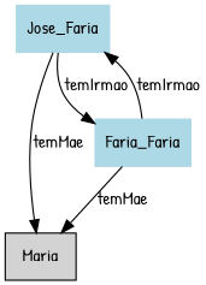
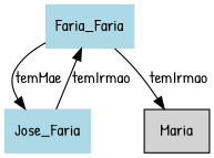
  digraph {
    fontname="Patrick Hand"
    node [fontname="Patrick Hand" shape=box style=filled color=lightblue]
    edge [fontname="Patrick Hand"]
    Maria [color=""]
    Jose_Faria
    n3 [label=Faria_Faria]
-   Jose_Faria -> Maria [label=temMae]
    Jose_Faria -> n3 [label=temIrmao]
-   n3 -> Maria [label=temMae]
-   n3 -> Jose_Faria [label=temIrmao]
+   n3 -> Maria [label=temIrmao]
+   n3 -> Jose_Faria [label=temMae]
  }
